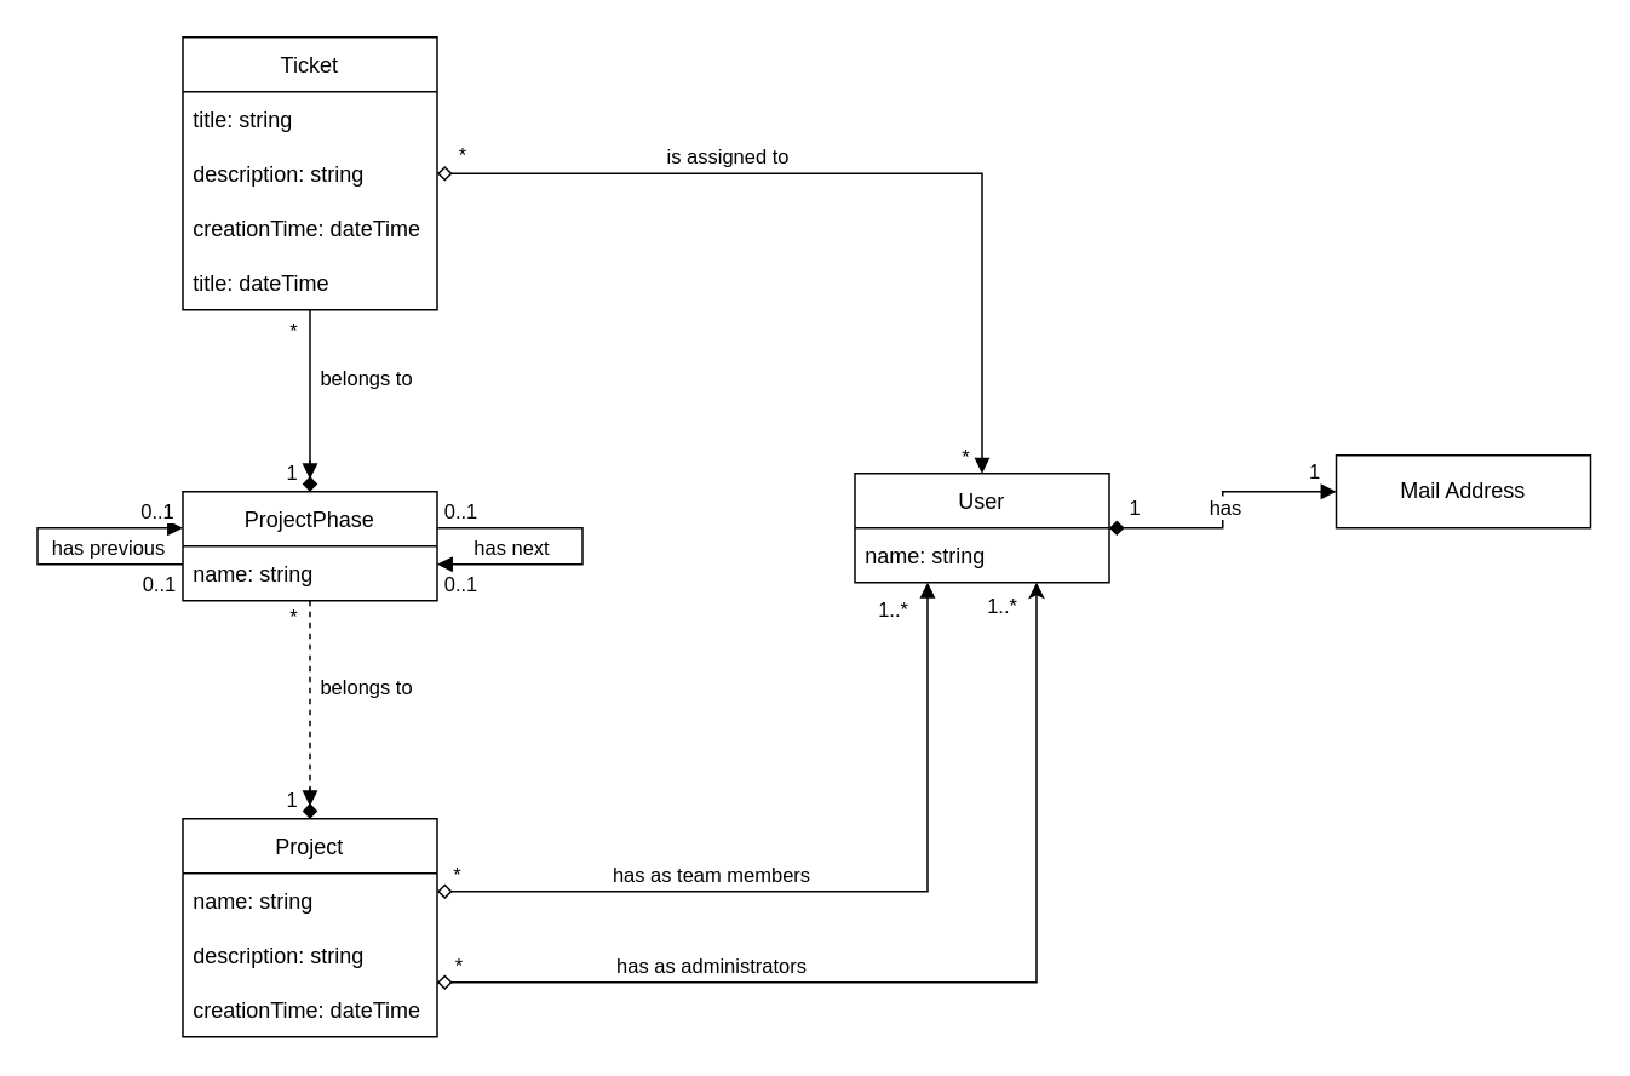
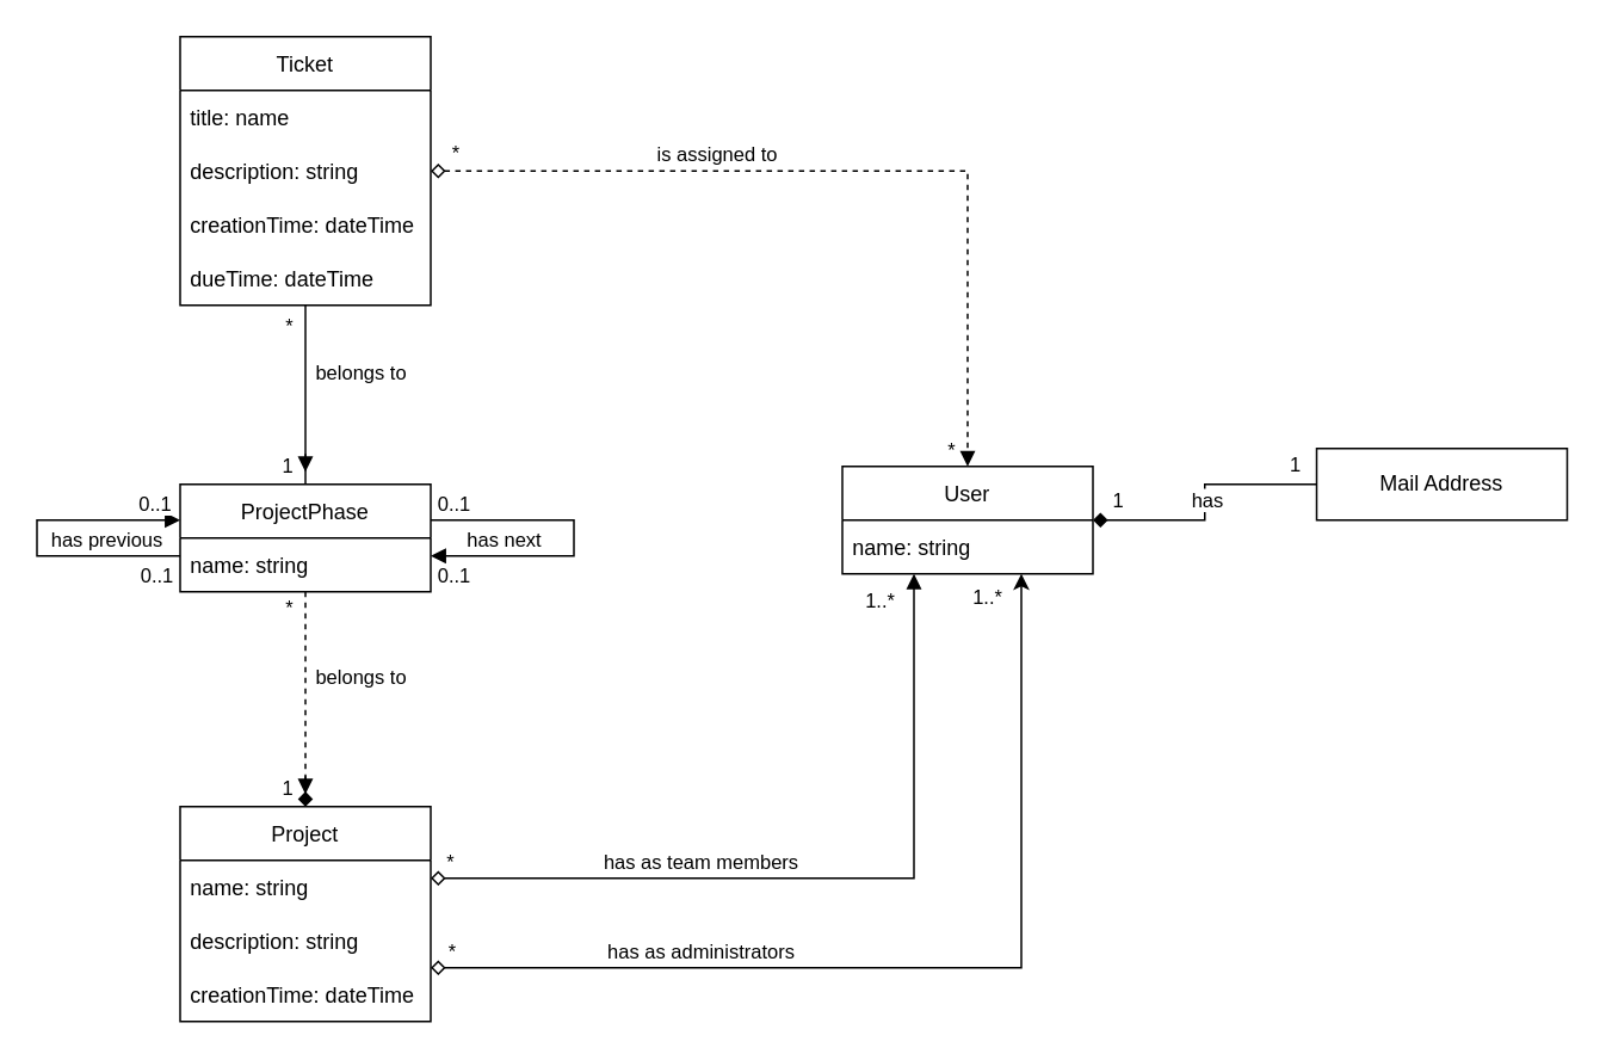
  <mxCell id="0" />
  <mxCell id="1" parent="0" />
  <mxCell id="2" style="edgeStyle=orthogonalEdgeStyle;rounded=0;orthogonalLoop=1;jettySize=auto;html=1;endArrow=diamond;endFill=0;startArrow=block;startFill=1;" parent="1" source="10" target="16" edge="1"><mxGeometry relative="1" as="geometry"><Array as="points"><mxPoint x="510" y="490" /></Array></mxGeometry></mxCell>
  <mxCell id="3" value="1..*" style="edgeLabel;html=1;align=center;verticalAlign=middle;resizable=0;points=[];" parent="2" vertex="1" connectable="0"><mxGeometry x="-0.743" y="1" relative="1" as="geometry"><mxPoint x="-21" y="-43" as="offset" /></mxGeometry></mxCell>
  <mxCell id="4" value="*" style="edgeLabel;html=1;align=center;verticalAlign=middle;resizable=0;points=[];" parent="2" vertex="1" connectable="0"><mxGeometry x="0.755" y="-1" relative="1" as="geometry"><mxPoint x="-44" y="-9" as="offset" /></mxGeometry></mxCell>
  <mxCell id="5" value="has as team members" style="edgeLabel;html=1;align=center;verticalAlign=middle;resizable=0;points=[];" vertex="1" connectable="0" parent="2"><mxGeometry x="0.135" y="1" relative="1" as="geometry"><mxPoint x="-40" y="-11" as="offset" /></mxGeometry></mxCell>
- <mxCell id="6" style="edgeStyle=orthogonalEdgeStyle;rounded=0;orthogonalLoop=1;jettySize=auto;html=1;endArrow=block;endFill=1;startArrow=diamond;startFill=1;" parent="1" source="10" target="33" edge="1"><mxGeometry relative="1" as="geometry" /></mxCell>
+ <mxCell id="6" style="edgeStyle=orthogonalEdgeStyle;rounded=0;orthogonalLoop=1;jettySize=auto;html=1;endArrow=none;endFill=1;startArrow=diamond;startFill=1;" parent="1" source="10" target="33" edge="1"><mxGeometry relative="1" as="geometry" /></mxCell>
  <mxCell id="7" value="1" style="edgeLabel;html=1;align=center;verticalAlign=middle;resizable=0;points=[];" parent="6" vertex="1" connectable="0"><mxGeometry x="-0.643" relative="1" as="geometry"><mxPoint x="-13" y="-12" as="offset" /></mxGeometry></mxCell>
  <mxCell id="8" value="1" style="edgeLabel;html=1;align=center;verticalAlign=middle;resizable=0;points=[];labelBackgroundColor=none;" parent="6" vertex="1" connectable="0"><mxGeometry x="0.861" relative="1" as="geometry"><mxPoint x="-3" y="-12" as="offset" /></mxGeometry></mxCell>
  <mxCell id="9" value="has" style="edgeLabel;html=1;align=center;verticalAlign=middle;resizable=0;points=[];" vertex="1" connectable="0" parent="6"><mxGeometry x="-0.128" y="-1" relative="1" as="geometry"><mxPoint y="-11" as="offset" /></mxGeometry></mxCell>
  <mxCell id="10" value="User" style="swimlane;fontStyle=0;childLayout=stackLayout;horizontal=1;startSize=30;horizontalStack=0;resizeParent=1;resizeParentMax=0;resizeLast=0;collapsible=1;marginBottom=0;" parent="1" vertex="1"><mxGeometry x="470" y="260" width="140" height="60" as="geometry" /></mxCell>
  <mxCell id="11" value="name: string" style="text;strokeColor=none;fillColor=none;align=left;verticalAlign=middle;spacingLeft=4;spacingRight=4;overflow=hidden;points=[[0,0.5],[1,0.5]];portConstraint=eastwest;rotatable=0;" parent="10" vertex="1"><mxGeometry y="30" width="140" height="30" as="geometry" /></mxCell>
  <mxCell id="12" style="edgeStyle=orthogonalEdgeStyle;rounded=0;orthogonalLoop=1;jettySize=auto;html=1;startArrow=diamond;startFill=0;" edge="1" parent="1" source="16" target="10"><mxGeometry relative="1" as="geometry"><Array as="points"><mxPoint x="570" y="540" /></Array></mxGeometry></mxCell>
  <mxCell id="13" value="has as administrators" style="edgeLabel;html=1;align=center;verticalAlign=middle;resizable=0;points=[];" vertex="1" connectable="0" parent="12"><mxGeometry x="-0.622" y="-1" relative="1" as="geometry"><mxPoint x="46" y="-11" as="offset" /></mxGeometry></mxCell>
  <mxCell id="14" value="*" style="edgeLabel;html=1;align=center;verticalAlign=middle;resizable=0;points=[];" vertex="1" connectable="0" parent="12"><mxGeometry x="-0.964" y="2" relative="1" as="geometry"><mxPoint x="1" y="-8" as="offset" /></mxGeometry></mxCell>
  <mxCell id="15" value="1..*" style="edgeLabel;html=1;align=center;verticalAlign=middle;resizable=0;points=[];" vertex="1" connectable="0" parent="12"><mxGeometry x="0.945" y="1" relative="1" as="geometry"><mxPoint x="-19" y="-3" as="offset" /></mxGeometry></mxCell>
  <mxCell id="16" value="Project" style="swimlane;fontStyle=0;childLayout=stackLayout;horizontal=1;startSize=30;horizontalStack=0;resizeParent=1;resizeParentMax=0;resizeLast=0;collapsible=1;marginBottom=0;" parent="1" vertex="1"><mxGeometry x="100" y="450" width="140" height="120" as="geometry" /></mxCell>
  <mxCell id="17" value="name: string" style="text;strokeColor=none;fillColor=none;align=left;verticalAlign=middle;spacingLeft=4;spacingRight=4;overflow=hidden;points=[[0,0.5],[1,0.5]];portConstraint=eastwest;rotatable=0;" parent="16" vertex="1"><mxGeometry y="30" width="140" height="30" as="geometry" /></mxCell>
  <mxCell id="18" value="description: string" style="text;strokeColor=none;fillColor=none;align=left;verticalAlign=middle;spacingLeft=4;spacingRight=4;overflow=hidden;points=[[0,0.5],[1,0.5]];portConstraint=eastwest;rotatable=0;" vertex="1" parent="16"><mxGeometry y="60" width="140" height="30" as="geometry" /></mxCell>
  <mxCell id="19" value="creationTime: dateTime" style="text;strokeColor=none;fillColor=none;align=left;verticalAlign=middle;spacingLeft=4;spacingRight=4;overflow=hidden;points=[[0,0.5],[1,0.5]];portConstraint=eastwest;rotatable=0;" parent="16" vertex="1"><mxGeometry y="90" width="140" height="30" as="geometry" /></mxCell>
- <mxCell id="20" style="edgeStyle=orthogonalEdgeStyle;rounded=0;orthogonalLoop=1;jettySize=auto;html=1;startArrow=diamond;startFill=0;endArrow=block;endFill=1;" edge="1" parent="1" source="28" target="10"><mxGeometry relative="1" as="geometry" /></mxCell>
+ <mxCell id="20" style="edgeStyle=orthogonalEdgeStyle;rounded=0;orthogonalLoop=1;jettySize=auto;html=1;startArrow=diamond;startFill=0;endArrow=block;endFill=1;dashed=1;" edge="1" parent="1" source="28" target="10"><mxGeometry relative="1" as="geometry" /></mxCell>
  <mxCell id="21" value="is assigned to" style="edgeLabel;html=1;align=center;verticalAlign=middle;resizable=0;points=[];" vertex="1" connectable="0" parent="20"><mxGeometry x="-0.143" y="-2" relative="1" as="geometry"><mxPoint x="-40" y="-12" as="offset" /></mxGeometry></mxCell>
  <mxCell id="22" value="*" style="edgeLabel;html=1;align=center;verticalAlign=middle;resizable=0;points=[];" vertex="1" connectable="0" parent="20"><mxGeometry x="-0.934" y="1" relative="1" as="geometry"><mxPoint x="-2" y="-10" as="offset" /></mxGeometry></mxCell>
  <mxCell id="23" value="*" style="edgeLabel;html=1;align=center;verticalAlign=middle;resizable=0;points=[];" vertex="1" connectable="0" parent="20"><mxGeometry x="0.895" y="-3" relative="1" as="geometry"><mxPoint x="-7" y="14" as="offset" /></mxGeometry></mxCell>
- <mxCell id="24" style="edgeStyle=orthogonalEdgeStyle;rounded=0;orthogonalLoop=1;jettySize=auto;html=1;startArrow=none;startFill=0;endArrow=diamond;endFill=1;" edge="1" parent="1" source="28" target="38"><mxGeometry relative="1" as="geometry"><Array as="points"><mxPoint x="170" y="260" /><mxPoint x="170" y="260" /></Array></mxGeometry></mxCell>
+ <mxCell id="24" style="edgeStyle=orthogonalEdgeStyle;rounded=0;orthogonalLoop=1;jettySize=auto;html=1;startArrow=none;startFill=0;endArrow=none;endFill=1;" edge="1" parent="1" source="28" target="38"><mxGeometry relative="1" as="geometry"><Array as="points"><mxPoint x="170" y="260" /><mxPoint x="170" y="260" /></Array></mxGeometry></mxCell>
  <mxCell id="25" value="*" style="edgeLabel;html=1;align=center;verticalAlign=middle;resizable=0;points=[];" vertex="1" connectable="0" parent="24"><mxGeometry x="-0.778" y="4" relative="1" as="geometry"><mxPoint x="-14" as="offset" /></mxGeometry></mxCell>
  <mxCell id="26" value="1" style="edgeLabel;html=1;align=center;verticalAlign=middle;resizable=0;points=[];" vertex="1" connectable="0" parent="24"><mxGeometry x="0.827" relative="1" as="geometry"><mxPoint x="-11" y="-2" as="offset" /></mxGeometry></mxCell>
  <mxCell id="27" value="belongs to" style="edgeLabel;html=1;align=center;verticalAlign=middle;resizable=0;points=[];" vertex="1" connectable="0" parent="24"><mxGeometry x="-0.255" y="2" relative="1" as="geometry"><mxPoint x="28" as="offset" /></mxGeometry></mxCell>
  <mxCell id="28" value="Ticket" style="swimlane;fontStyle=0;childLayout=stackLayout;horizontal=1;startSize=30;horizontalStack=0;resizeParent=1;resizeParentMax=0;resizeLast=0;collapsible=1;marginBottom=0;" parent="1" vertex="1"><mxGeometry x="100" y="20" width="140" height="150" as="geometry" /></mxCell>
- <mxCell id="29" value="title: string" style="text;strokeColor=none;fillColor=none;align=left;verticalAlign=middle;spacingLeft=4;spacingRight=4;overflow=hidden;points=[[0,0.5],[1,0.5]];portConstraint=eastwest;rotatable=0;" parent="28" vertex="1"><mxGeometry y="30" width="140" height="30" as="geometry" /></mxCell>
+ <mxCell id="29" value="title: name" style="text;strokeColor=none;fillColor=none;align=left;verticalAlign=middle;spacingLeft=4;spacingRight=4;overflow=hidden;points=[[0,0.5],[1,0.5]];portConstraint=eastwest;rotatable=0;" parent="28" vertex="1"><mxGeometry y="30" width="140" height="30" as="geometry" /></mxCell>
  <mxCell id="30" value="description: string" style="text;strokeColor=none;fillColor=none;align=left;verticalAlign=middle;spacingLeft=4;spacingRight=4;overflow=hidden;points=[[0,0.5],[1,0.5]];portConstraint=eastwest;rotatable=0;" parent="28" vertex="1"><mxGeometry y="60" width="140" height="30" as="geometry" /></mxCell>
  <mxCell id="31" value="creationTime: dateTime" style="text;strokeColor=none;fillColor=none;align=left;verticalAlign=middle;spacingLeft=4;spacingRight=4;overflow=hidden;points=[[0,0.5],[1,0.5]];portConstraint=eastwest;rotatable=0;" parent="28" vertex="1"><mxGeometry y="90" width="140" height="30" as="geometry" /></mxCell>
- <mxCell id="32" value="title: dateTime" style="text;strokeColor=none;fillColor=none;align=left;verticalAlign=middle;spacingLeft=4;spacingRight=4;overflow=hidden;points=[[0,0.5],[1,0.5]];portConstraint=eastwest;rotatable=0;" vertex="1" parent="28"><mxGeometry y="120" width="140" height="30" as="geometry" /></mxCell>
+ <mxCell id="32" value="dueTime: dateTime" style="text;strokeColor=none;fillColor=none;align=left;verticalAlign=middle;spacingLeft=4;spacingRight=4;overflow=hidden;points=[[0,0.5],[1,0.5]];portConstraint=eastwest;rotatable=0;" vertex="1" parent="28"><mxGeometry y="120" width="140" height="30" as="geometry" /></mxCell>
  <mxCell id="33" value="Mail Address" style="rounded=0;whiteSpace=wrap;html=1;" parent="1" vertex="1"><mxGeometry x="735" y="250" width="140" height="40" as="geometry" /></mxCell>
  <mxCell id="34" style="edgeStyle=orthogonalEdgeStyle;rounded=0;orthogonalLoop=1;jettySize=auto;html=1;startArrow=none;startFill=0;endArrow=diamond;endFill=1;dashed=1;" edge="1" parent="1" source="38" target="16"><mxGeometry relative="1" as="geometry" /></mxCell>
  <mxCell id="35" value="*" style="edgeLabel;html=1;align=center;verticalAlign=middle;resizable=0;points=[];" vertex="1" connectable="0" parent="34"><mxGeometry x="-0.862" y="-1" relative="1" as="geometry"><mxPoint x="-9" as="offset" /></mxGeometry></mxCell>
  <mxCell id="36" value="1" style="edgeLabel;html=1;align=center;verticalAlign=middle;resizable=0;points=[];" vertex="1" connectable="0" parent="34"><mxGeometry x="0.827" y="1" relative="1" as="geometry"><mxPoint x="-12" y="-1" as="offset" /></mxGeometry></mxCell>
  <mxCell id="37" value="belongs to" style="edgeLabel;html=1;align=center;verticalAlign=middle;resizable=0;points=[];" vertex="1" connectable="0" parent="34"><mxGeometry x="-0.212" y="2" relative="1" as="geometry"><mxPoint x="28" as="offset" /></mxGeometry></mxCell>
  <mxCell id="38" value="ProjectPhase" style="swimlane;fontStyle=0;childLayout=stackLayout;horizontal=1;startSize=30;horizontalStack=0;resizeParent=1;resizeParentMax=0;resizeLast=0;collapsible=1;marginBottom=0;labelBackgroundColor=none;fillColor=none;" vertex="1" parent="1"><mxGeometry x="100" y="270" width="140" height="60" as="geometry" /></mxCell>
  <mxCell id="39" value="name: string" style="text;strokeColor=none;fillColor=none;align=left;verticalAlign=middle;spacingLeft=4;spacingRight=4;overflow=hidden;points=[[0,0.5],[1,0.5]];portConstraint=eastwest;rotatable=0;labelBackgroundColor=none;" vertex="1" parent="38"><mxGeometry y="30" width="140" height="30" as="geometry" /></mxCell>
  <mxCell id="40" value="" style="endArrow=block;html=1;rounded=0;endFill=1;" edge="1" parent="1"><mxGeometry width="50" height="50" relative="1" as="geometry"><mxPoint x="170" y="433" as="sourcePoint" /><mxPoint x="170" y="443" as="targetPoint" /></mxGeometry></mxCell>
  <mxCell id="41" value="" style="endArrow=block;html=1;rounded=0;endFill=1;" edge="1" parent="1"><mxGeometry width="50" height="50" relative="1" as="geometry"><mxPoint x="170" y="253" as="sourcePoint" /><mxPoint x="170" y="263" as="targetPoint" /></mxGeometry></mxCell>
  <mxCell id="42" style="edgeStyle=orthogonalEdgeStyle;rounded=0;orthogonalLoop=1;jettySize=auto;html=1;startArrow=none;startFill=0;endArrow=block;endFill=1;" edge="1" parent="1" source="38" target="38"><mxGeometry relative="1" as="geometry"><Array as="points"><mxPoint x="320" y="300" /></Array></mxGeometry></mxCell>
  <mxCell id="43" value="has next" style="edgeLabel;html=1;align=center;verticalAlign=middle;resizable=0;points=[];" vertex="1" connectable="0" parent="42"><mxGeometry x="-0.448" y="-1" relative="1" as="geometry"><mxPoint x="-10" y="9" as="offset" /></mxGeometry></mxCell>
  <mxCell id="44" value="0..1" style="edgeLabel;html=1;align=center;verticalAlign=middle;resizable=0;points=[];" vertex="1" connectable="0" parent="42"><mxGeometry x="-0.887" y="1" relative="1" as="geometry"><mxPoint x="2" y="-9" as="offset" /></mxGeometry></mxCell>
  <mxCell id="45" value="0..1" style="edgeLabel;html=1;align=center;verticalAlign=middle;resizable=0;points=[];" vertex="1" connectable="0" parent="42"><mxGeometry x="-0.887" y="1" relative="1" as="geometry"><mxPoint x="2" y="31" as="offset" /></mxGeometry></mxCell>
  <mxCell id="46" style="edgeStyle=orthogonalEdgeStyle;rounded=0;orthogonalLoop=1;jettySize=auto;html=1;startArrow=block;startFill=1;endArrow=none;endFill=0;" edge="1" parent="1" source="38" target="38"><mxGeometry relative="1" as="geometry"><Array as="points"><mxPoint x="20" y="300" /></Array></mxGeometry></mxCell>
  <mxCell id="47" value="has previous" style="edgeLabel;html=1;align=center;verticalAlign=middle;resizable=0;points=[];" vertex="1" connectable="0" parent="46"><mxGeometry x="-0.538" y="-3" relative="1" as="geometry"><mxPoint y="13" as="offset" /></mxGeometry></mxCell>
  <mxCell id="48" value="0..1" style="edgeLabel;html=1;align=center;verticalAlign=middle;resizable=0;points=[];" vertex="1" connectable="0" parent="46"><mxGeometry x="0.842" y="1" relative="1" as="geometry"><mxPoint y="11" as="offset" /></mxGeometry></mxCell>
  <mxCell id="49" value="0..1" style="edgeLabel;html=1;align=center;verticalAlign=middle;resizable=0;points=[];" vertex="1" connectable="0" parent="46"><mxGeometry x="0.842" y="1" relative="1" as="geometry"><mxPoint x="-1" y="-29" as="offset" /></mxGeometry></mxCell>
